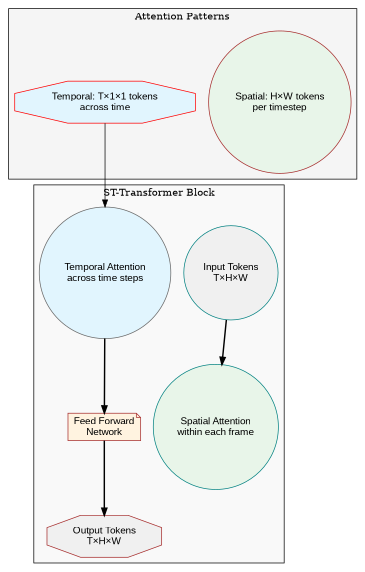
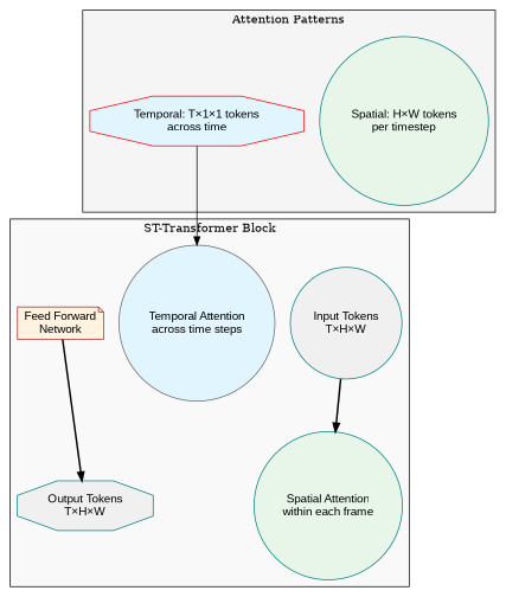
  digraph {
    rankdir=TD
    node [color=teal fillcolor="#f0f0f0" fontname=Arial shape=circle style=filled]
    edge [style=bold]
    n1 [label="Input Tokens\nT×H×W"]
    n2 [fillcolor="#e8f5e9" label="Spatial Attention\nwithin each frame"]
    n3 [color=gray40 fillcolor="#e1f5fe" label="Temporal Attention\nacross time steps"]
    n4 [color=brown fillcolor="#fff3e0" label="Feed Forward\nNetwork" shape=note]
-   n5 [color=brown label="Output Tokens\nT×H×W" shape=octagon]
-   n6 [color=brown fillcolor="#e8f5e9" label="Spatial: H×W tokens\nper timestep"]
+   n5 [label="Output Tokens\nT×H×W" shape=octagon]
+   n6 [fillcolor="#e8f5e9" label="Spatial: H×W tokens\nper timestep"]
    n7 [color=red fillcolor="#e1f5fe" label="Temporal: T×1×1 tokens\nacross time" shape=octagon]
    subgraph cluster_1 {
      fillcolor="#f9f9f9"
      label="ST-Transformer Block"
      style=filled
      n1
      n2
      n3
      n4
      n5
    }
    subgraph cluster_2 {
      fillcolor="#f5f5f5"
      label="Attention Patterns"
      style=filled
      n6
      n7
    }
    n1 -> n2
-   n3 -> n4
    n4 -> n5
    n7 -> n3 [style=solid]
  }
